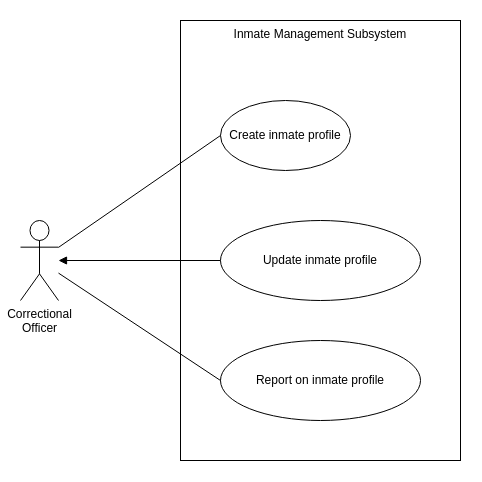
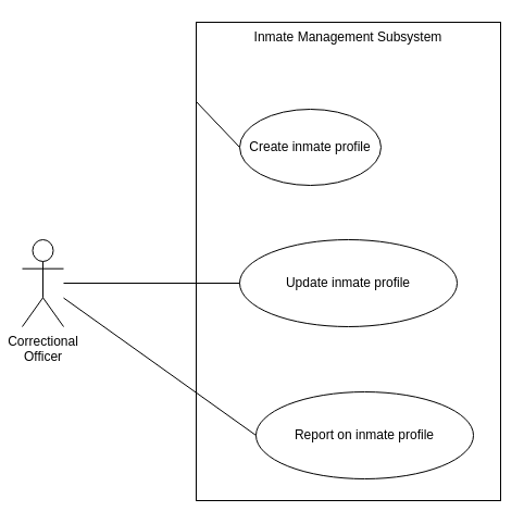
  <mxCell id="0" />
  <mxCell id="1" parent="0" />
  <mxCell id="2" value="&lt;font style=&quot;font-size: 12px;&quot;&gt;Inmate Management Subsystem&lt;br style=&quot;font-size: 12px;&quot;&gt;&lt;/font&gt;" style="rounded=0;whiteSpace=wrap;html=1;align=center;verticalAlign=top;fillColor=none;fontSize=12;" vertex="1" parent="1"><mxGeometry x="180" y="20" width="280" height="440" as="geometry" /></mxCell>
  <mxCell id="3" value="&lt;font style=&quot;font-size: 12px;&quot;&gt;Correctional&lt;br style=&quot;font-size: 12px;&quot;&gt;Officer&lt;/font&gt;" style="shape=umlActor;verticalLabelPosition=bottom;verticalAlign=top;html=1;outlineConnect=0;fillColor=none;fontSize=12;" parent="1" vertex="1"><mxGeometry x="20" y="220" width="38" height="80" as="geometry" /></mxCell>
  <mxCell id="4" value="Create inmate profile" style="ellipse;whiteSpace=wrap;html=1;fontSize=12;fillColor=none;strokeColor=default;" parent="1" vertex="1"><mxGeometry x="220" y="100" width="130" height="70" as="geometry" /></mxCell>
  <mxCell id="5" value="Update inmate profile" style="ellipse;whiteSpace=wrap;html=1;fontSize=12;fillColor=none;" vertex="1" parent="1"><mxGeometry x="220" y="220" width="200" height="80" as="geometry" /></mxCell>
- <mxCell id="6" value="Report on inmate profile" style="ellipse;whiteSpace=wrap;html=1;fontSize=12;fillColor=none;" vertex="1" parent="1"><mxGeometry x="220" y="340" width="200" height="80" as="geometry" /></mxCell>
- <mxCell id="7" value="" style="endArrow=none;html=1;rounded=0;exitX=0;exitY=0.5;exitDx=0;exitDy=0;fontSize=12;" edge="1" parent="1" source="4" target="3"><mxGeometry width="50" height="50" relative="1" as="geometry"><mxPoint x="1" y="720" as="sourcePoint" /><mxPoint x="96" y="620" as="targetPoint" /></mxGeometry></mxCell>
- <mxCell id="8" value="" style="endArrow=block;html=1;rounded=0;exitX=0;exitY=0.5;exitDx=0;exitDy=0;fontSize=12;" edge="1" parent="1" source="5" target="3"><mxGeometry width="50" height="50" relative="1" as="geometry"><mxPoint x="229" y="170" as="sourcePoint" /><mxPoint x="115" y="342" as="targetPoint" /></mxGeometry></mxCell>
+ <mxCell id="6" value="Report on inmate profile" style="ellipse;whiteSpace=wrap;html=1;fontSize=12;fillColor=none;" vertex="1" parent="1"><mxGeometry x="235" y="360" width="200" height="80" as="geometry" /></mxCell>
+ <mxCell id="7" value="" style="endArrow=none;html=1;rounded=0;exitX=0;exitY=0.5;exitDx=0;exitDy=0;fontSize=12;" edge="1" parent="1" source="4" target="2"><mxGeometry width="50" height="50" relative="1" as="geometry"><mxPoint x="1" y="720" as="sourcePoint" /><mxPoint x="96" y="620" as="targetPoint" /></mxGeometry></mxCell>
+ <mxCell id="8" value="" style="endArrow=none;html=1;rounded=0;exitX=0;exitY=0.5;exitDx=0;exitDy=0;fontSize=12;" edge="1" parent="1" source="5" target="3"><mxGeometry width="50" height="50" relative="1" as="geometry"><mxPoint x="229" y="170" as="sourcePoint" /><mxPoint x="115" y="342" as="targetPoint" /></mxGeometry></mxCell>
  <mxCell id="9" value="" style="endArrow=none;html=1;rounded=0;exitX=0;exitY=0.5;exitDx=0;exitDy=0;fontSize=12;" edge="1" parent="1" source="6" target="3"><mxGeometry width="50" height="50" relative="1" as="geometry"><mxPoint x="248" y="190" as="sourcePoint" /><mxPoint x="134" y="362" as="targetPoint" /></mxGeometry></mxCell>
